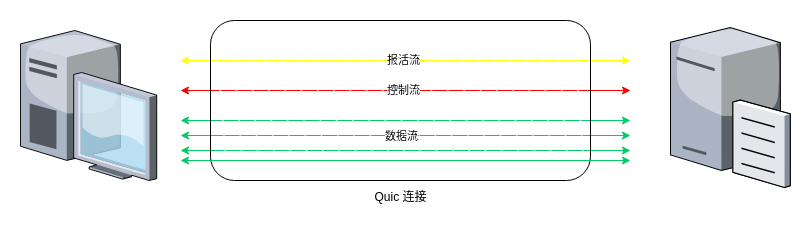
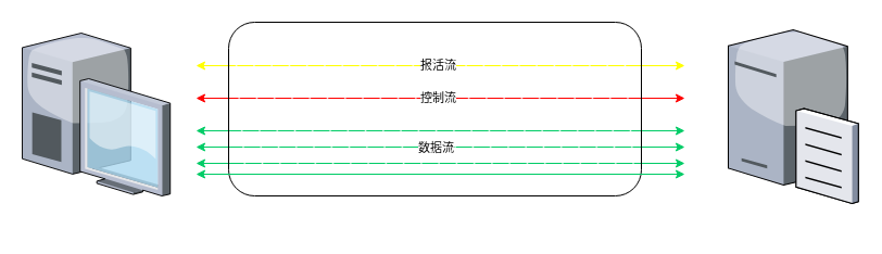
  <mxCell id="0" />
  <mxCell id="1" parent="0" />
  <mxCell id="2" value="" style="verticalLabelPosition=bottom;sketch=0;aspect=fixed;html=1;verticalAlign=top;strokeColor=none;align=center;outlineConnect=0;shape=mxgraph.citrix.desktop;" vertex="1" parent="1"><mxGeometry x="20" y="30" width="136.22" height="150" as="geometry" /></mxCell>
  <mxCell id="3" value="" style="verticalLabelPosition=bottom;sketch=0;aspect=fixed;html=1;verticalAlign=top;strokeColor=none;align=center;outlineConnect=0;shape=mxgraph.citrix.file_server;" vertex="1" parent="1"><mxGeometry x="670" y="23.25" width="119.68" height="163.5" as="geometry" /></mxCell>
  <mxCell id="4" value="" style="endArrow=classic;startArrow=classic;html=1;rounded=0;strokeColor=#FFFF00;" edge="1" parent="1"><mxGeometry width="50" height="50" relative="1" as="geometry"><mxPoint x="180" y="60" as="sourcePoint" /><mxPoint x="630" y="60" as="targetPoint" /></mxGeometry></mxCell>
  <mxCell id="5" value="报活流" style="edgeLabel;html=1;align=center;verticalAlign=middle;resizable=0;points=[];" vertex="1" connectable="0" parent="4"><mxGeometry x="-0.008" y="1" relative="1" as="geometry"><mxPoint x="-1" as="offset" /></mxGeometry></mxCell>
  <mxCell id="6" value="" style="endArrow=classic;startArrow=classic;html=1;rounded=0;strokeColor=#FF0000;" edge="1" parent="1"><mxGeometry width="50" height="50" relative="1" as="geometry"><mxPoint x="180" y="90" as="sourcePoint" /><mxPoint x="630" y="90" as="targetPoint" /></mxGeometry></mxCell>
  <mxCell id="7" value="控制流" style="edgeLabel;html=1;align=center;verticalAlign=middle;resizable=0;points=[];" vertex="1" connectable="0" parent="6"><mxGeometry x="-0.008" y="1" relative="1" as="geometry"><mxPoint x="-1" as="offset" /></mxGeometry></mxCell>
  <mxCell id="8" value="" style="endArrow=classic;startArrow=classic;html=1;rounded=0;strokeColor=#00CC66;" edge="1" parent="1"><mxGeometry width="50" height="50" relative="1" as="geometry"><mxPoint x="180" y="120" as="sourcePoint" /><mxPoint x="630" y="120" as="targetPoint" /></mxGeometry></mxCell>
  <mxCell id="9" value="" style="endArrow=classic;startArrow=classic;html=1;rounded=0;strokeColor=#00CC66;" edge="1" parent="1"><mxGeometry width="50" height="50" relative="1" as="geometry"><mxPoint x="180" y="135" as="sourcePoint" /><mxPoint x="630" y="135" as="targetPoint" /></mxGeometry></mxCell>
  <mxCell id="10" value="数据流" style="edgeLabel;html=1;align=center;verticalAlign=middle;resizable=0;points=[];" vertex="1" connectable="0" parent="9"><mxGeometry x="0.02" y="1" relative="1" as="geometry"><mxPoint x="-10" y="1" as="offset" /></mxGeometry></mxCell>
  <mxCell id="11" value="" style="endArrow=classic;startArrow=classic;html=1;rounded=0;strokeColor=#00CC66;" edge="1" parent="1"><mxGeometry width="50" height="50" relative="1" as="geometry"><mxPoint x="180" y="150" as="sourcePoint" /><mxPoint x="630" y="150" as="targetPoint" /></mxGeometry></mxCell>
  <mxCell id="12" value="" style="rounded=1;whiteSpace=wrap;html=1;fillStyle=hatch;strokeColor=#000000;" vertex="1" parent="1"><mxGeometry x="210" y="20" width="380" height="160" as="geometry" /></mxCell>
  <mxCell id="13" value="" style="endArrow=classic;startArrow=classic;html=1;rounded=0;strokeColor=#00CC66;" edge="1" parent="1"><mxGeometry width="50" height="50" relative="1" as="geometry"><mxPoint x="180" y="160" as="sourcePoint" /><mxPoint x="630" y="160" as="targetPoint" /></mxGeometry></mxCell>
- <mxCell id="14" value="Quic 连接" style="text;html=1;align=center;verticalAlign=middle;resizable=0;points=[];autosize=1;strokeColor=none;fillColor=none;" vertex="1" parent="1"><mxGeometry x="360" y="181.75" width="80" height="30" as="geometry" /></mxCell>
